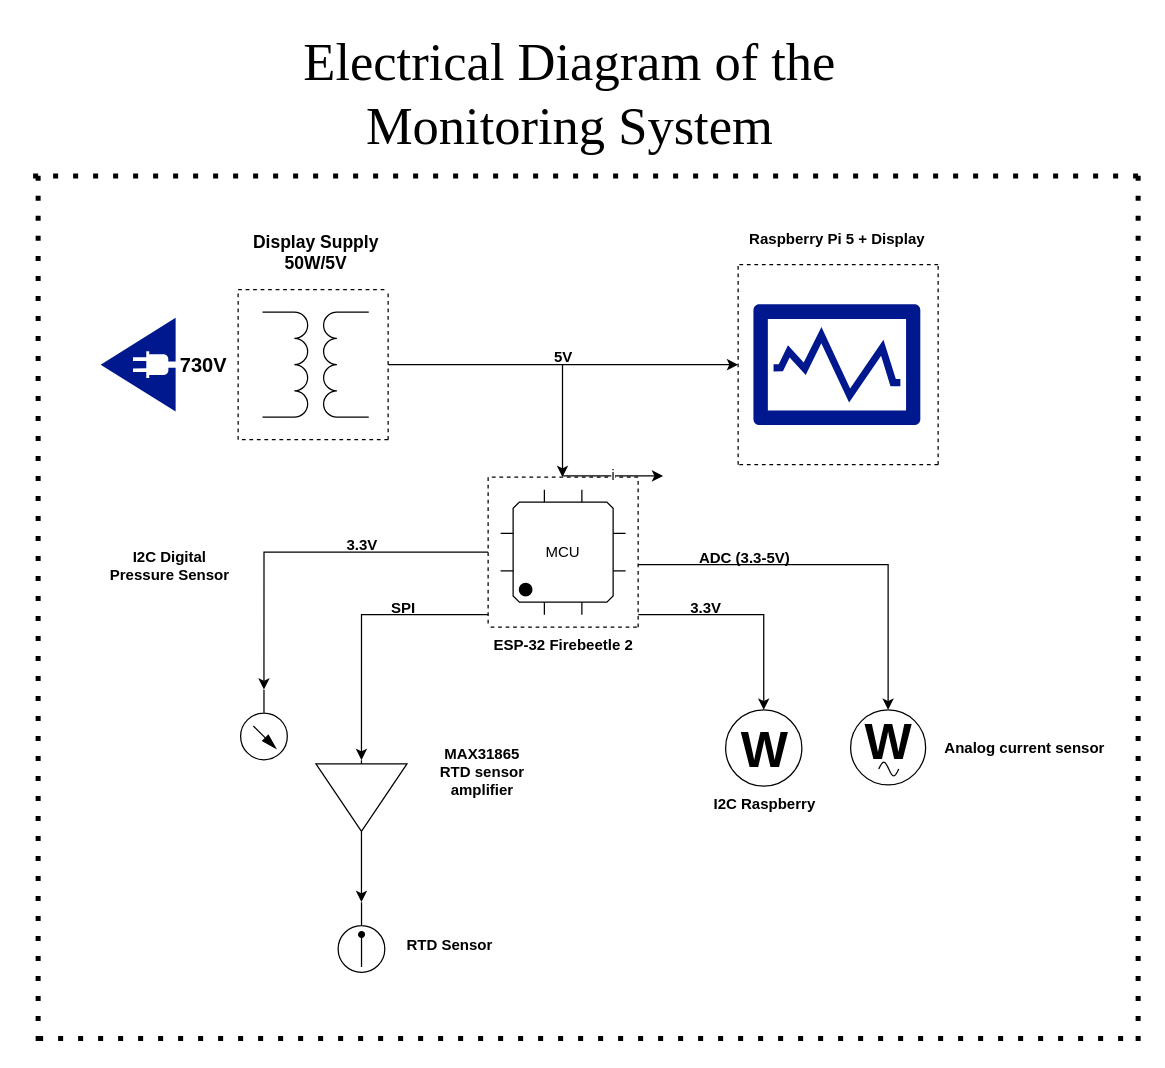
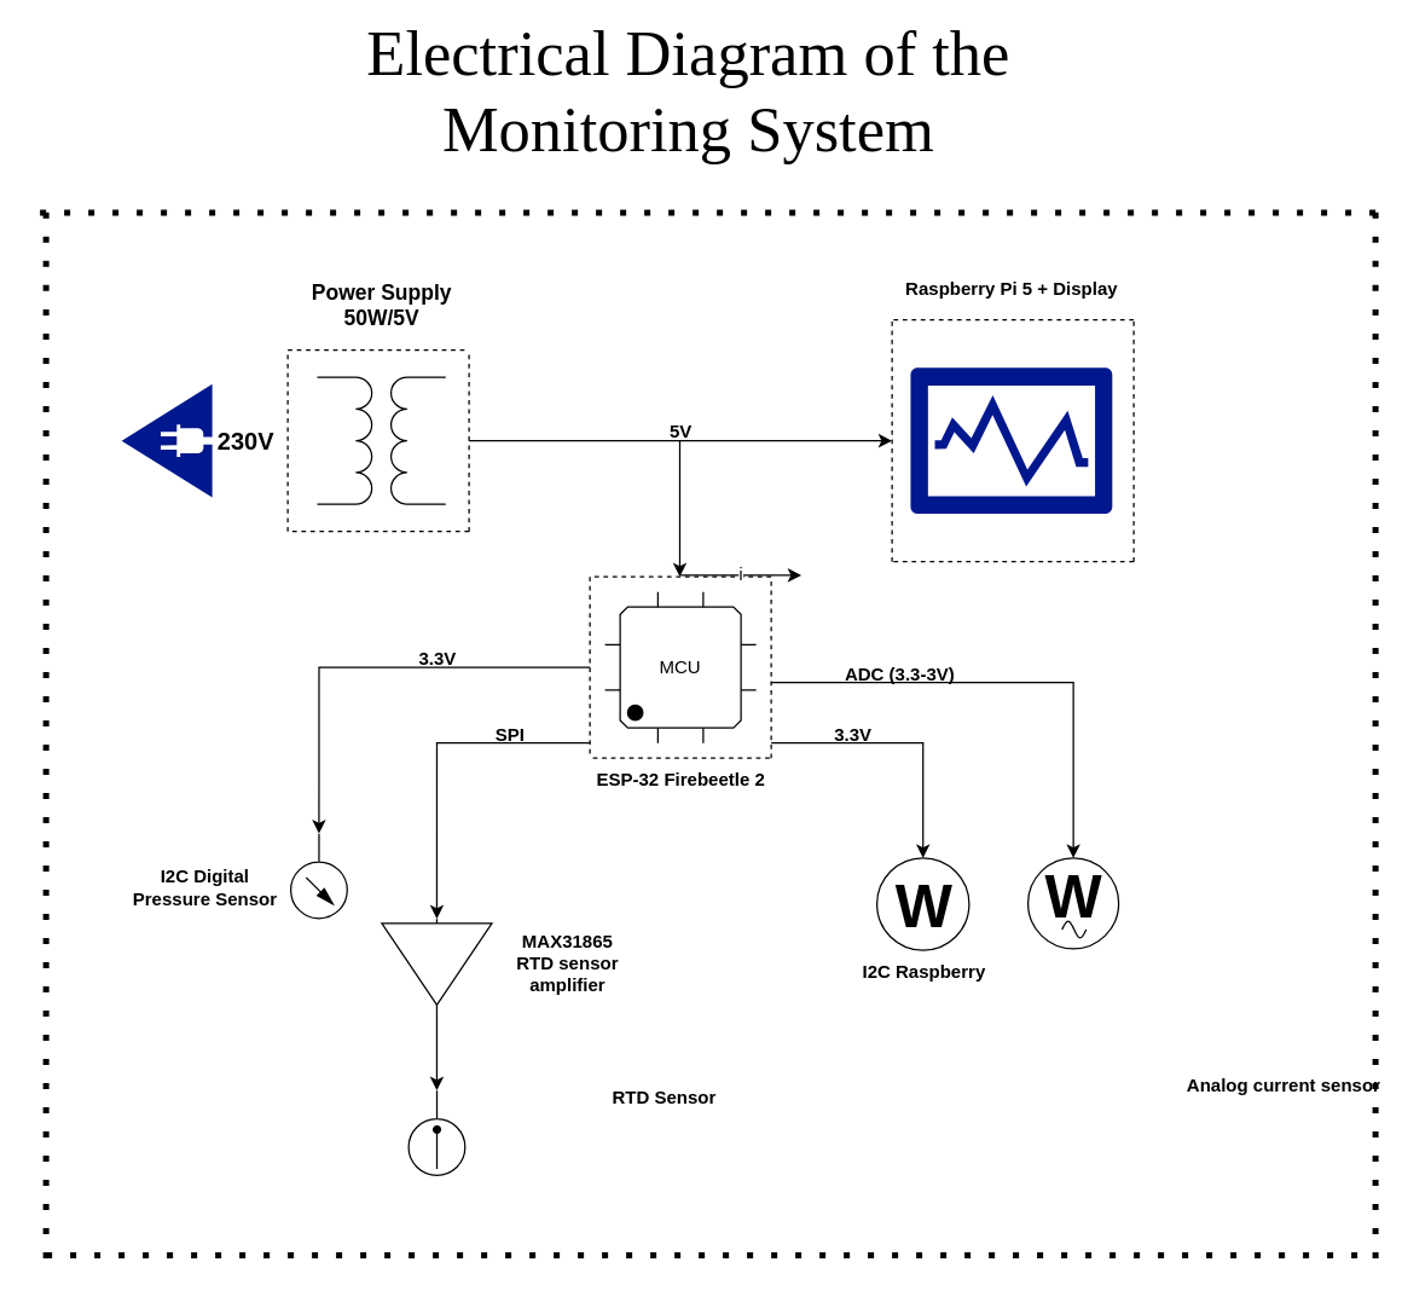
  <mxCell id="0" />
  <mxCell id="1" parent="0" />
  <mxCell id="2" style="edgeStyle=orthogonalEdgeStyle;rounded=0;orthogonalLoop=1;jettySize=auto;html=1;" edge="1" parent="1"><mxGeometry relative="1" as="geometry"><mxPoint x="590" y="291" as="targetPoint" /><mxPoint x="310" y="291" as="sourcePoint" /><Array as="points"><mxPoint x="450" y="291" /><mxPoint x="450" y="291" /></Array></mxGeometry></mxCell>
  <mxCell id="3" value="" style="pointerEvents=1;verticalLabelPosition=bottom;shadow=0;dashed=0;align=center;html=1;verticalAlign=top;shape=mxgraph.electrical.inductors.transformer;direction=north;rotation=-90;" vertex="1" parent="1"><mxGeometry x="210" y="248.5" width="84" height="85" as="geometry" /></mxCell>
- <mxCell id="4" value="&lt;b&gt;&lt;font style=&quot;font-size: 16px;&quot;&gt;730V&lt;/font&gt;&lt;/b&gt;" style="text;html=1;align=center;verticalAlign=middle;resizable=0;points=[];autosize=1;strokeColor=none;fillColor=none;" vertex="1" parent="1"><mxGeometry x="132" y="276" width="60" height="30" as="geometry" /></mxCell>
+ <mxCell id="4" value="&lt;b&gt;&lt;font style=&quot;font-size: 16px;&quot;&gt;230V&lt;/font&gt;&lt;/b&gt;" style="text;html=1;align=center;verticalAlign=middle;resizable=0;points=[];autosize=1;strokeColor=none;fillColor=none;" vertex="1" parent="1"><mxGeometry x="132" y="276" width="60" height="30" as="geometry" /></mxCell>
  <mxCell id="5" value="" style="endArrow=none;dashed=1;html=1;rounded=0;" edge="1" parent="1"><mxGeometry width="50" height="50" relative="1" as="geometry"><mxPoint x="310" y="351" as="sourcePoint" /><mxPoint x="310" y="231" as="targetPoint" /></mxGeometry></mxCell>
  <mxCell id="6" value="" style="endArrow=none;dashed=1;html=1;rounded=0;" edge="1" parent="1"><mxGeometry width="50" height="50" relative="1" as="geometry"><mxPoint x="310" y="351" as="sourcePoint" /><mxPoint x="190" y="351" as="targetPoint" /></mxGeometry></mxCell>
  <mxCell id="7" value="" style="endArrow=none;dashed=1;html=1;rounded=0;" edge="1" parent="1"><mxGeometry width="50" height="50" relative="1" as="geometry"><mxPoint x="190" y="351" as="sourcePoint" /><mxPoint x="190" y="231" as="targetPoint" /></mxGeometry></mxCell>
  <mxCell id="8" value="" style="endArrow=none;dashed=1;html=1;rounded=0;" edge="1" parent="1"><mxGeometry width="50" height="50" relative="1" as="geometry"><mxPoint x="190" y="231" as="sourcePoint" /><mxPoint x="310" y="231" as="targetPoint" /></mxGeometry></mxCell>
- <mxCell id="9" value="&lt;b&gt;&lt;font style=&quot;font-size: 14px;&quot;&gt;Display Supply&lt;br&gt;50W/5V&lt;/font&gt;&lt;/b&gt;" style="text;html=1;align=center;verticalAlign=middle;resizable=0;points=[];autosize=1;strokeColor=none;fillColor=none;" vertex="1" parent="1"><mxGeometry x="192" y="176" width="120" height="50" as="geometry" /></mxCell>
+ <mxCell id="9" value="&lt;b&gt;&lt;font style=&quot;font-size: 14px;&quot;&gt;Power Supply&lt;br&gt;50W/5V&lt;/font&gt;&lt;/b&gt;" style="text;html=1;align=center;verticalAlign=middle;resizable=0;points=[];autosize=1;strokeColor=none;fillColor=none;" vertex="1" parent="1"><mxGeometry x="192" y="176" width="120" height="50" as="geometry" /></mxCell>
  <mxCell id="10" value="" style="endArrow=none;dashed=1;html=1;rounded=0;" edge="1" parent="1"><mxGeometry width="50" height="50" relative="1" as="geometry"><mxPoint x="590" y="371" as="sourcePoint" /><mxPoint x="590" y="211" as="targetPoint" /></mxGeometry></mxCell>
  <mxCell id="11" value="" style="endArrow=none;dashed=1;html=1;rounded=0;" edge="1" parent="1"><mxGeometry width="50" height="50" relative="1" as="geometry"><mxPoint x="750" y="371" as="sourcePoint" /><mxPoint x="750" y="211" as="targetPoint" /></mxGeometry></mxCell>
  <mxCell id="12" value="" style="endArrow=none;dashed=1;html=1;rounded=0;" edge="1" parent="1"><mxGeometry width="50" height="50" relative="1" as="geometry"><mxPoint x="750" y="211" as="sourcePoint" /><mxPoint x="590" y="211" as="targetPoint" /></mxGeometry></mxCell>
  <mxCell id="13" value="" style="endArrow=none;dashed=1;html=1;rounded=0;" edge="1" parent="1"><mxGeometry width="50" height="50" relative="1" as="geometry"><mxPoint x="750" y="371" as="sourcePoint" /><mxPoint x="590" y="371" as="targetPoint" /></mxGeometry></mxCell>
  <mxCell id="14" value="Raspberry Pi 5 + Display" style="text;html=1;align=center;verticalAlign=middle;resizable=0;points=[];autosize=1;strokeColor=none;fillColor=none;fontStyle=1" vertex="1" parent="1"><mxGeometry x="589" y="176" width="160" height="30" as="geometry" /></mxCell>
  <mxCell id="15" value="" style="sketch=0;aspect=fixed;pointerEvents=1;shadow=0;dashed=0;html=1;strokeColor=none;labelPosition=center;verticalLabelPosition=bottom;verticalAlign=top;align=center;fillColor=#00188D;shape=mxgraph.mscae.enterprise.performance_monitor" vertex="1" parent="1"><mxGeometry x="602" y="242.76" width="134" height="96.48" as="geometry" /></mxCell>
  <mxCell id="16" value="" style="sketch=0;aspect=fixed;pointerEvents=1;shadow=0;dashed=0;html=1;strokeColor=none;labelPosition=center;verticalLabelPosition=bottom;verticalAlign=top;align=center;fillColor=#00188D;shape=mxgraph.mscae.enterprise.plug_and_play;rotation=-180;" vertex="1" parent="1"><mxGeometry x="80" y="253.5" width="60" height="75" as="geometry" /></mxCell>
  <mxCell id="17" value="MCU" style="shadow=0;dashed=0;align=center;html=1;strokeWidth=1;shape=mxgraph.electrical.logic_gates.qfp_ic;whiteSpace=wrap;labelNames=,,,,,,,,i,j,k,l,m,n,o,p,q,r,s,t,u,v,w,x,y,z,a1,b1,c1,d1,e1,f1,g1,h1,i1,j1,k1,l1,m1,n1;noLabel=0;overflow=visible;movableLabel=0;backgroundOutline=0;metaEdit=0;dropTarget=0;snapToPoint=0;pinSpacing=30;pinLabelType=cust;startPin=sw;pinStyle=line;" vertex="1" parent="1"><mxGeometry x="400" y="391" width="100" height="100" as="geometry" /></mxCell>
  <mxCell id="18" value="" style="endArrow=none;dashed=1;html=1;rounded=0;" edge="1" parent="1"><mxGeometry width="50" height="50" relative="1" as="geometry"><mxPoint x="509" y="501" as="sourcePoint" /><mxPoint x="390" y="501" as="targetPoint" /></mxGeometry></mxCell>
  <mxCell id="19" value="" style="endArrow=none;dashed=1;html=1;rounded=0;" edge="1" parent="1"><mxGeometry width="50" height="50" relative="1" as="geometry"><mxPoint x="390" y="381" as="sourcePoint" /><mxPoint x="390" y="501" as="targetPoint" /></mxGeometry></mxCell>
  <mxCell id="20" value="" style="endArrow=none;dashed=1;html=1;rounded=0;" edge="1" parent="1"><mxGeometry width="50" height="50" relative="1" as="geometry"><mxPoint x="510" y="501" as="sourcePoint" /><mxPoint x="510" y="381" as="targetPoint" /></mxGeometry></mxCell>
  <mxCell id="21" value="" style="endArrow=none;dashed=1;html=1;rounded=0;" edge="1" parent="1"><mxGeometry width="50" height="50" relative="1" as="geometry"><mxPoint x="510" y="381" as="sourcePoint" /><mxPoint x="390" y="381" as="targetPoint" /></mxGeometry></mxCell>
  <mxCell id="22" style="edgeStyle=orthogonalEdgeStyle;rounded=0;orthogonalLoop=1;jettySize=auto;html=1;" edge="1" parent="1"><mxGeometry relative="1" as="geometry"><mxPoint x="449.5" y="381" as="targetPoint" /><mxPoint x="449.5" y="291" as="sourcePoint" /><Array as="points"><mxPoint x="449.5" y="361" /></Array></mxGeometry></mxCell>
  <mxCell id="23" value="ESP-32 Firebeetle 2" style="text;html=1;align=center;verticalAlign=middle;resizable=0;points=[];autosize=1;strokeColor=none;fillColor=none;fontStyle=1" vertex="1" parent="1"><mxGeometry x="385" y="501" width="130" height="30" as="geometry" /></mxCell>
  <mxCell id="24" value="" style="verticalLabelPosition=bottom;aspect=fixed;html=1;verticalAlign=top;fillColor=strokeColor;align=center;outlineConnect=0;shape=mxgraph.fluid_power.x11850;points=[[0.5,1,0]];rotation=-180;" vertex="1" parent="1"><mxGeometry x="270" y="721" width="37.34" height="56.18" as="geometry" /></mxCell>
  <mxCell id="25" value="" style="verticalLabelPosition=bottom;aspect=fixed;html=1;verticalAlign=top;fillColor=strokeColor;align=center;outlineConnect=0;shape=mxgraph.fluid_power.x11820;points=[[0.5,1,0]];rotation=-180;" vertex="1" parent="1"><mxGeometry x="192" y="551" width="37.34" height="56.1" as="geometry" /></mxCell>
  <mxCell id="26" style="edgeStyle=orthogonalEdgeStyle;rounded=0;orthogonalLoop=1;jettySize=auto;html=1;entryX=0.5;entryY=1;entryDx=0;entryDy=0;entryPerimeter=0;" edge="1" parent="1" target="25"><mxGeometry relative="1" as="geometry"><mxPoint x="390" y="441" as="sourcePoint" /><Array as="points"><mxPoint x="211" y="441" /></Array></mxGeometry></mxCell>
  <mxCell id="27" style="edgeStyle=orthogonalEdgeStyle;rounded=0;orthogonalLoop=1;jettySize=auto;html=1;entryX=0;entryY=0.5;entryDx=0;entryDy=0;entryPerimeter=0;" edge="1" parent="1" target="41"><mxGeometry relative="1" as="geometry"><mxPoint x="390" y="491" as="sourcePoint" /><mxPoint x="289" y="581" as="targetPoint" /><Array as="points"><mxPoint x="289" y="491" /></Array></mxGeometry></mxCell>
- <mxCell id="28" value="I2C Digital&lt;br&gt;Pressure Sensor" style="text;html=1;align=center;verticalAlign=middle;resizable=0;points=[];autosize=1;strokeColor=none;fillColor=none;fontStyle=1" vertex="1" parent="1"><mxGeometry x="80" y="432.18" width="110" height="40" as="geometry" /></mxCell>
+ <mxCell id="28" value="I2C Digital&lt;br&gt;Pressure Sensor" style="text;html=1;align=center;verticalAlign=middle;resizable=0;points=[];autosize=1;strokeColor=none;fillColor=none;fontStyle=1" vertex="1" parent="1"><mxGeometry x="80" y="567.18" width="110" height="40" as="geometry" /></mxCell>
  <mxCell id="29" value="3.3V" style="text;html=1;align=center;verticalAlign=middle;resizable=0;points=[];autosize=1;strokeColor=none;fillColor=none;fontStyle=1" vertex="1" parent="1"><mxGeometry x="263.67" y="421" width="50" height="30" as="geometry" /></mxCell>
- <mxCell id="30" value="RTD Sensor" style="text;html=1;align=center;verticalAlign=middle;resizable=0;points=[];autosize=1;strokeColor=none;fillColor=none;fontStyle=1" vertex="1" parent="1"><mxGeometry x="313.67" y="741" width="90" height="30" as="geometry" /></mxCell>
+ <mxCell id="30" value="RTD Sensor" style="text;html=1;align=center;verticalAlign=middle;resizable=0;points=[];autosize=1;strokeColor=none;fillColor=none;fontStyle=1" vertex="1" parent="1"><mxGeometry x="393.67" y="711" width="90" height="30" as="geometry" /></mxCell>
  <mxCell id="31" value="W" style="verticalLabelPosition=middle;shadow=0;dashed=0;align=center;html=1;verticalAlign=middle;strokeWidth=1;shape=ellipse;aspect=fixed;fontSize=40;fontStyle=1" vertex="1" parent="1"><mxGeometry x="580" y="567.18" width="61" height="61" as="geometry" /></mxCell>
  <mxCell id="32" style="edgeStyle=orthogonalEdgeStyle;rounded=0;orthogonalLoop=1;jettySize=auto;html=1;entryX=0.5;entryY=0;entryDx=0;entryDy=0;" edge="1" parent="1" target="31"><mxGeometry relative="1" as="geometry"><mxPoint x="510" y="491" as="sourcePoint" /><mxPoint x="611" y="521" as="targetPoint" /><Array as="points"><mxPoint x="611" y="491" /><mxPoint x="611" y="567" /></Array></mxGeometry></mxCell>
  <mxCell id="33" value="&lt;b&gt;I2C Raspberry&lt;/b&gt;" style="text;html=1;align=center;verticalAlign=middle;resizable=0;points=[];autosize=1;strokeColor=none;fillColor=none;" vertex="1" parent="1"><mxGeometry x="560.5" y="628.18" width="100" height="30" as="geometry" /></mxCell>
  <mxCell id="34" value="" style="ellipse;whiteSpace=wrap;html=1;aspect=fixed;" vertex="1" parent="1"><mxGeometry x="680" y="567.18" width="60" height="60" as="geometry" /></mxCell>
  <mxCell id="35" value="" style="pointerEvents=1;verticalLabelPosition=bottom;shadow=0;dashed=0;align=center;html=1;verticalAlign=top;shape=mxgraph.electrical.waveforms.sine_wave;" vertex="1" parent="1"><mxGeometry x="702.5" y="607.18" width="16" height="14.77" as="geometry" /></mxCell>
  <mxCell id="36" value="W" style="text;html=1;align=center;verticalAlign=middle;resizable=0;points=[];autosize=1;strokeColor=none;fillColor=none;fontStyle=1;fontSize=40;" vertex="1" parent="1"><mxGeometry x="680" y="561.95" width="60" height="60" as="geometry" /></mxCell>
- <mxCell id="37" value="Analog current sensor" style="text;html=1;align=center;verticalAlign=middle;resizable=0;points=[];autosize=1;strokeColor=none;fillColor=none;fontStyle=1" vertex="1" parent="1"><mxGeometry x="749" y="582.68" width="140" height="30" as="geometry" /></mxCell>
+ <mxCell id="37" value="Analog current sensor" style="text;html=1;align=center;verticalAlign=middle;resizable=0;points=[];autosize=1;strokeColor=none;fillColor=none;fontStyle=1" vertex="1" parent="1"><mxGeometry x="779" y="702.68" width="140" height="30" as="geometry" /></mxCell>
  <mxCell id="38" style="edgeStyle=orthogonalEdgeStyle;rounded=0;orthogonalLoop=1;jettySize=auto;html=1;" edge="1" parent="1"><mxGeometry relative="1" as="geometry"><mxPoint x="510" y="451" as="sourcePoint" /><mxPoint x="710" y="567.18" as="targetPoint" /><Array as="points"><mxPoint x="610" y="451" /><mxPoint x="710" y="451" /></Array></mxGeometry></mxCell>
- <mxCell id="39" value="ADC (3.3-5V)" style="text;html=1;align=center;verticalAlign=middle;resizable=0;points=[];autosize=1;strokeColor=none;fillColor=none;fontStyle=1" vertex="1" parent="1"><mxGeometry x="545" y="431" width="100" height="30" as="geometry" /></mxCell>
- <mxCell id="40" value="SPI" style="text;html=1;align=center;verticalAlign=middle;resizable=0;points=[];autosize=1;strokeColor=none;fillColor=none;fontStyle=1" vertex="1" parent="1"><mxGeometry x="302" y="471" width="40" height="30" as="geometry" /></mxCell>
+ <mxCell id="39" value="ADC (3.3-3V)" style="text;html=1;align=center;verticalAlign=middle;resizable=0;points=[];autosize=1;strokeColor=none;fillColor=none;fontStyle=1" vertex="1" parent="1"><mxGeometry x="545" y="431" width="100" height="30" as="geometry" /></mxCell>
+ <mxCell id="40" value="SPI" style="text;html=1;align=center;verticalAlign=middle;resizable=0;points=[];autosize=1;strokeColor=none;fillColor=none;fontStyle=1" vertex="1" parent="1"><mxGeometry x="317" y="471" width="40" height="30" as="geometry" /></mxCell>
  <mxCell id="41" value="" style="verticalLabelPosition=bottom;shadow=0;dashed=0;align=center;html=1;verticalAlign=top;shape=mxgraph.electrical.abstract.amplifier;rotation=90;" vertex="1" parent="1"><mxGeometry x="258.67" y="601" width="60" height="72.82" as="geometry" /></mxCell>
- <mxCell id="42" value="MAX31865&lt;br&gt;RTD sensor&lt;br&gt;amplifier" style="text;html=1;align=center;verticalAlign=middle;resizable=0;points=[];autosize=1;strokeColor=none;fillColor=none;fontStyle=1" vertex="1" parent="1"><mxGeometry x="340" y="587.41" width="90" height="60" as="geometry" /></mxCell>
+ <mxCell id="42" value="MAX31865&lt;br&gt;RTD sensor&lt;br&gt;amplifier" style="text;html=1;align=center;verticalAlign=middle;resizable=0;points=[];autosize=1;strokeColor=none;fillColor=none;fontStyle=1" vertex="1" parent="1"><mxGeometry x="330" y="607.41" width="90" height="60" as="geometry" /></mxCell>
  <mxCell id="43" style="edgeStyle=orthogonalEdgeStyle;rounded=0;orthogonalLoop=1;jettySize=auto;html=1;entryX=0.5;entryY=1;entryDx=0;entryDy=0;entryPerimeter=0;" edge="1" parent="1" source="41" target="24"><mxGeometry relative="1" as="geometry" /></mxCell>
  <mxCell id="44" value="3.3V" style="text;html=1;align=center;verticalAlign=middle;resizable=0;points=[];autosize=1;strokeColor=none;fillColor=none;fontStyle=1" vertex="1" parent="1"><mxGeometry x="539" y="471" width="50" height="30" as="geometry" /></mxCell>
  <mxCell id="45" value="" style="endArrow=none;dashed=1;html=1;dashPattern=1 3;strokeWidth=4;rounded=0;fontSize=12;" edge="1" parent="1"><mxGeometry width="50" height="50" relative="1" as="geometry"><mxPoint x="30" y="830" as="sourcePoint" /><mxPoint x="910" y="830" as="targetPoint" /></mxGeometry></mxCell>
  <mxCell id="46" value="" style="endArrow=none;dashed=1;html=1;dashPattern=1 3;strokeWidth=4;rounded=0;fontSize=12;jumpSize=6;" edge="1" parent="1"><mxGeometry width="50" height="50" relative="1" as="geometry"><mxPoint x="910" y="832" as="sourcePoint" /><mxPoint x="910" y="138" as="targetPoint" /></mxGeometry></mxCell>
  <mxCell id="47" value="" style="endArrow=none;dashed=1;html=1;dashPattern=1 3;strokeWidth=4;rounded=0;fontSize=12;jumpSize=6;" edge="1" parent="1"><mxGeometry width="50" height="50" relative="1" as="geometry"><mxPoint x="30" y="832" as="sourcePoint" /><mxPoint x="30" y="139" as="targetPoint" /></mxGeometry></mxCell>
  <mxCell id="48" value="" style="endArrow=none;dashed=1;html=1;dashPattern=1 3;strokeWidth=4;rounded=0;fontSize=12;jumpSize=6;" edge="1" parent="1"><mxGeometry width="50" height="50" relative="1" as="geometry"><mxPoint x="910" y="140" as="sourcePoint" /><mxPoint x="20" y="140" as="targetPoint" /></mxGeometry></mxCell>
- <mxCell id="49" value="Electrical Diagram of the&lt;br&gt;Monitoring System" style="text;html=1;align=center;verticalAlign=middle;resizable=0;points=[];autosize=1;strokeColor=none;fillColor=none;fontSize=42;fontFamily=Times New Roman;" vertex="1" parent="1"><mxGeometry x="230" y="20" width="450" height="110" as="geometry" /></mxCell>
+ <mxCell id="49" value="Electrical Diagram of the&lt;br&gt;Monitoring System" style="text;html=1;align=center;verticalAlign=middle;resizable=0;points=[];autosize=1;strokeColor=none;fillColor=none;fontSize=42;fontFamily=Times New Roman;" vertex="1" parent="1"><mxGeometry x="230" y="5" width="450" height="110" as="geometry" /></mxCell>
  <mxCell id="50" value="5V" style="text;html=1;align=center;verticalAlign=middle;resizable=0;points=[];autosize=1;strokeColor=none;fillColor=none;fontStyle=1" vertex="1" parent="1"><mxGeometry x="430" y="270" width="40" height="30" as="geometry" /></mxCell>
  <mxCell id="51" value="i" style="edgeStyle=none;orthogonalLoop=1;jettySize=auto;html=1;rounded=0;" edge="1" parent="1"><mxGeometry width="80" relative="1" as="geometry"><mxPoint x="450" y="380" as="sourcePoint" /><mxPoint x="530" y="380" as="targetPoint" /><Array as="points" /></mxGeometry></mxCell>
